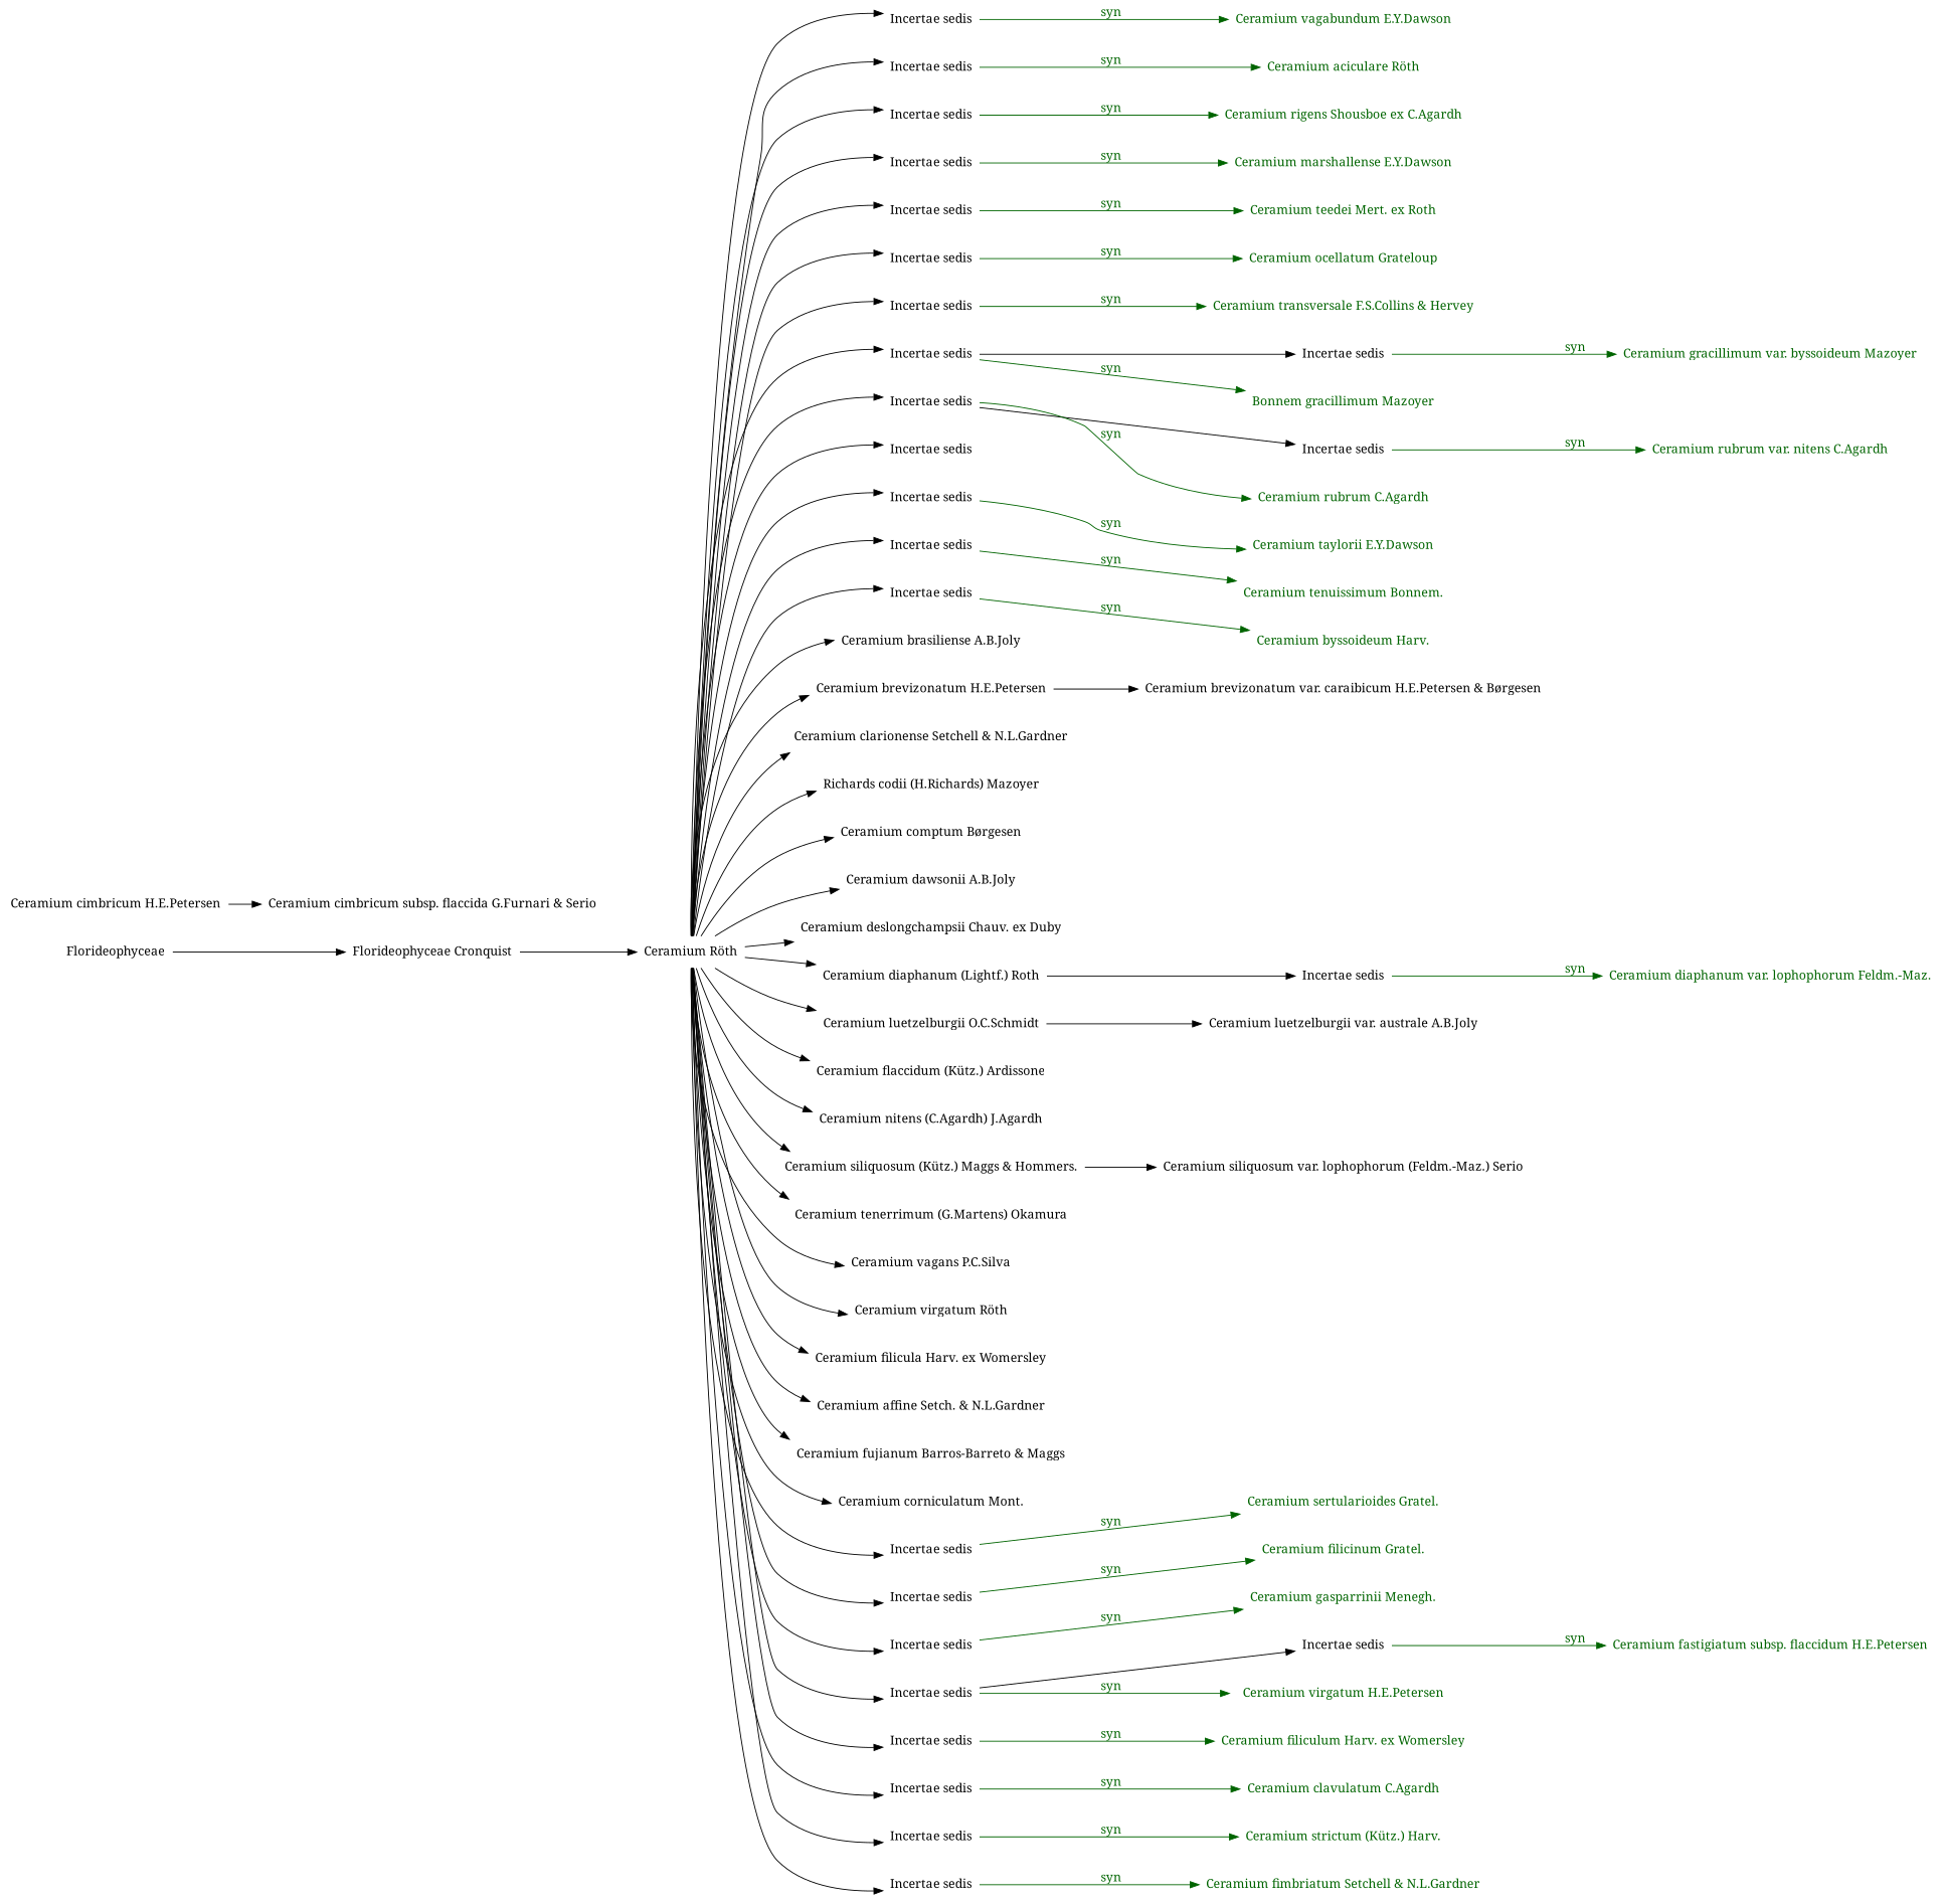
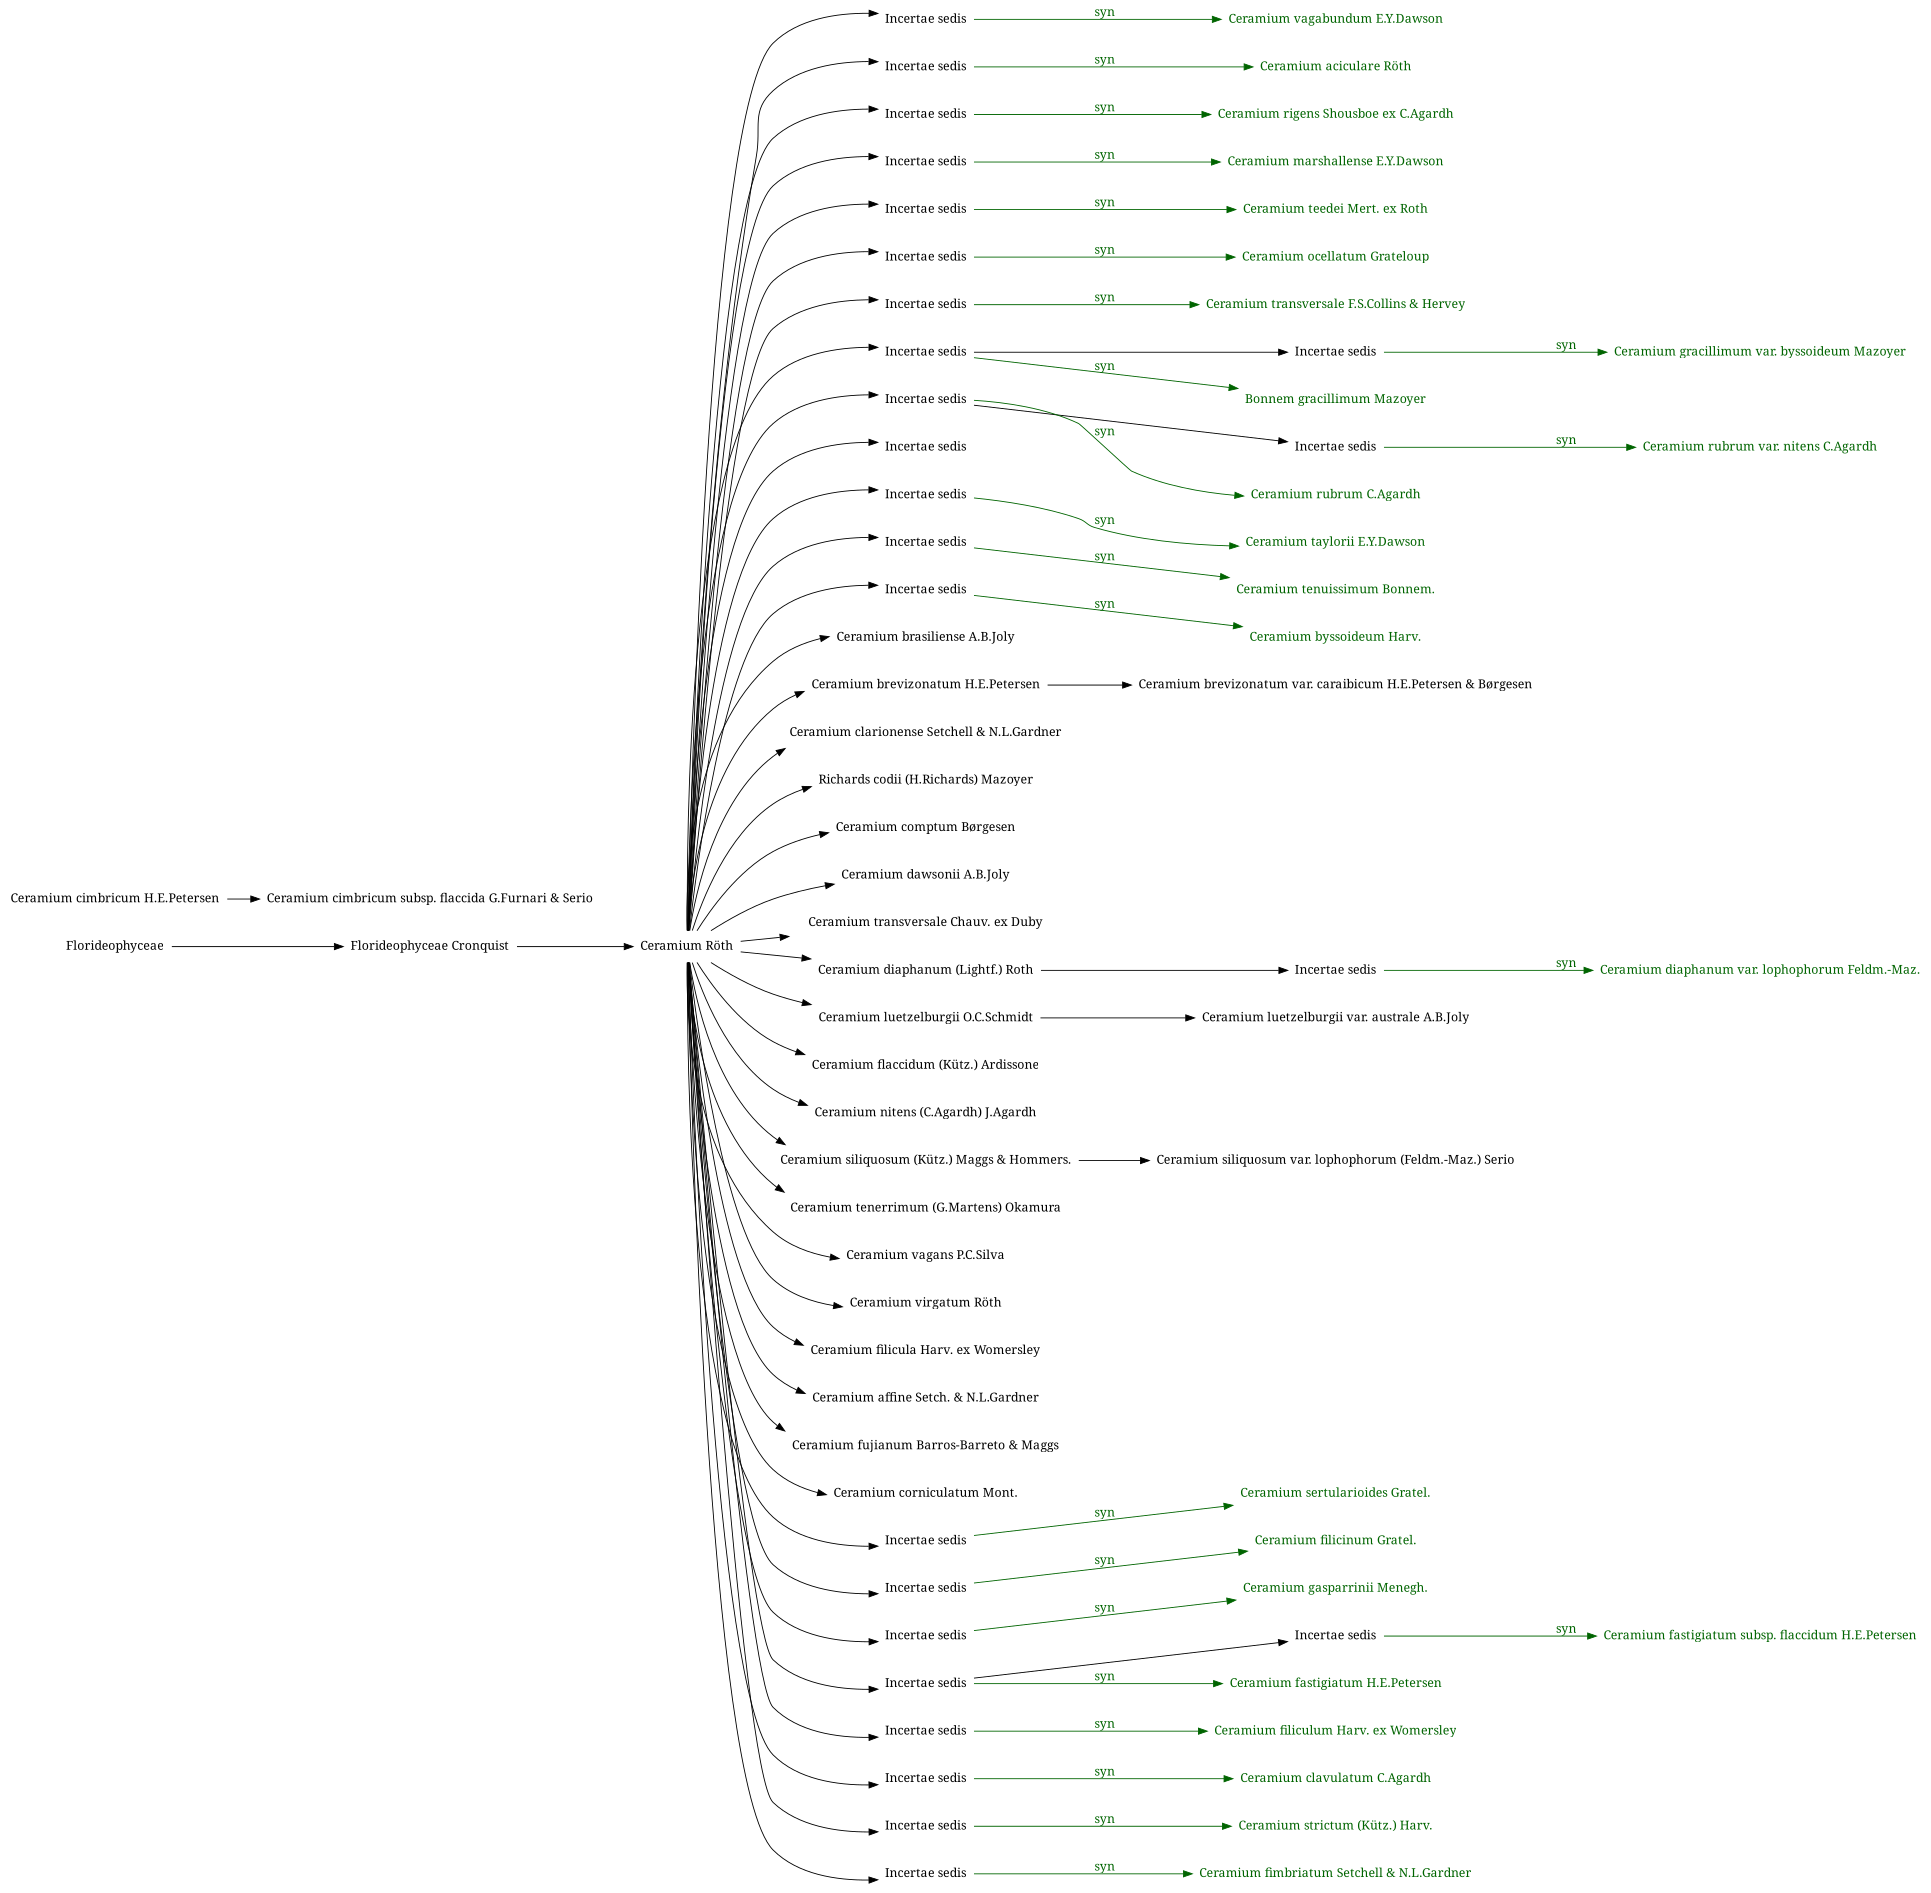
  digraph {
    fontname="Noto Serif"
    rankdir=LR
    node [fontname="Noto Serif" shape=plaintext]
    edge [fontname="Noto Serif"]
    n1 [label=Florideophyceae]
    n2 [label="Florideophyceae Cronquist"]
    n3 [label="Ceramium Röth"]
    n4 [label="Incertae sedis"]
    n5 [label="Incertae sedis"]
    n6 [label="Incertae sedis"]
    n7 [label="Incertae sedis"]
    n8 [label="Incertae sedis"]
    n9 [label="Incertae sedis"]
    n10 [label="Incertae sedis"]
    n11 [label="Incertae sedis"]
    n12 [label="Incertae sedis"]
    n13 [label="Incertae sedis"]
    n14 [label="Incertae sedis"]
    n15 [label="Incertae sedis"]
    n16 [label="Incertae sedis"]
    n17 [label="Ceramium brasiliense A.B.Joly"]
    n18 [label="Ceramium brevizonatum H.E.Petersen"]
    n19 [label="Ceramium clarionense Setchell & N.L.Gardner"]
    n20 [label="Richards codii (H.Richards) Mazoyer"]
    n21 [label="Ceramium comptum Børgesen"]
    n22 [label="Ceramium dawsonii A.B.Joly"]
-   n23 [label="Ceramium deslongchampsii Chauv. ex Duby"]
+   n23 [label="Ceramium transversale Chauv. ex Duby"]
    n24 [label="Ceramium diaphanum (Lightf.) Roth"]
    n25 [label="Ceramium luetzelburgii O.C.Schmidt"]
    n26 [label="Ceramium flaccidum (Kütz.) Ardissone"]
    n27 [label="Ceramium nitens (C.Agardh) J.Agardh"]
    n28 [label="Ceramium siliquosum (Kütz.) Maggs & Hommers."]
    n29 [label="Ceramium tenerrimum (G.Martens) Okamura"]
    n30 [label="Ceramium vagans P.C.Silva"]
    n31 [label="Ceramium virgatum Röth"]
    n32 [label="Ceramium filicula Harv. ex Womersley"]
    n33 [label="Ceramium affine Setch. & N.L.Gardner"]
    n34 [label="Ceramium fujianum Barros-Barreto & Maggs"]
    n35 [label="Ceramium corniculatum Mont."]
    n36 [label="Incertae sedis"]
    n37 [label="Incertae sedis"]
    n38 [label="Incertae sedis"]
    n39 [label="Incertae sedis"]
    n40 [label="Incertae sedis"]
    n41 [label="Incertae sedis"]
    n42 [label="Incertae sedis"]
    n43 [label="Incertae sedis"]
    n44 [fontcolor=darkgreen label="Ceramium vagabundum E.Y.Dawson"]
    n45 [fontcolor=darkgreen label="Ceramium aciculare Röth"]
    n46 [fontcolor=darkgreen label="Ceramium rigens Shousboe ex C.Agardh"]
    n47 [fontcolor=darkgreen label="Ceramium marshallense E.Y.Dawson"]
    n48 [fontcolor=darkgreen label="Ceramium teedei Mert. ex Roth"]
    n49 [fontcolor=darkgreen label="Ceramium ocellatum Grateloup"]
    n50 [fontcolor=darkgreen label="Ceramium transversale F.S.Collins & Hervey"]
    n51 [label="Incertae sedis"]
    n52 [fontcolor=darkgreen label="Bonnem gracillimum Mazoyer"]
    n53 [label="Incertae sedis"]
    n54 [fontcolor=darkgreen label="Ceramium rubrum C.Agardh"]
    n55 [fontcolor=darkgreen label="Ceramium taylorii E.Y.Dawson"]
    n56 [fontcolor=darkgreen label="Ceramium tenuissimum Bonnem."]
    n57 [fontcolor=darkgreen label="Ceramium byssoideum Harv."]
    n58 [label="Ceramium brevizonatum var. caraibicum H.E.Petersen & Børgesen"]
    n59 [label="Incertae sedis"]
    n60 [label="Ceramium luetzelburgii var. australe A.B.Joly"]
    n61 [label="Ceramium siliquosum var. lophophorum (Feldm.-Maz.) Serio"]
    n62 [label="Ceramium cimbricum H.E.Petersen"]
    n63 [label="Ceramium cimbricum subsp. flaccida G.Furnari & Serio"]
    n64 [fontcolor=darkgreen label="Ceramium sertularioides Gratel."]
    n65 [fontcolor=darkgreen label="Ceramium filicinum Gratel."]
    n66 [fontcolor=darkgreen label="Ceramium gasparrinii Menegh."]
    n67 [label="Incertae sedis"]
-   n68 [fontcolor=darkgreen label="Ceramium virgatum H.E.Petersen"]
+   n68 [fontcolor=darkgreen label="Ceramium fastigiatum H.E.Petersen"]
    n69 [fontcolor=darkgreen label="Ceramium filiculum Harv. ex Womersley"]
    n70 [fontcolor=darkgreen label="Ceramium clavulatum C.Agardh"]
    n71 [fontcolor=darkgreen label="Ceramium strictum (Kütz.) Harv."]
    n72 [fontcolor=darkgreen label="Ceramium fimbriatum Setchell & N.L.Gardner"]
    n73 [fontcolor=darkgreen label="Ceramium gracillimum var. byssoideum Mazoyer"]
    n74 [fontcolor=darkgreen label="Ceramium rubrum var. nitens C.Agardh"]
    n75 [fontcolor=darkgreen label="Ceramium diaphanum var. lophophorum Feldm.-Maz."]
    n76 [fontcolor=darkgreen label="Ceramium fastigiatum subsp. flaccidum H.E.Petersen"]
    n1 -> n2
    n2 -> n3
    n3 -> n4
    n3 -> n5
    n3 -> n6
    n3 -> n7
    n3 -> n8
    n3 -> n9
    n3 -> n10
    n3 -> n11
    n3 -> n12
    n3 -> n13
    n3 -> n14
    n3 -> n15
    n3 -> n16
    n3 -> n17
    n3 -> n18
    n3 -> n19
    n3 -> n20
    n3 -> n21
    n3 -> n22
    n3 -> n23
    n3 -> n24
    n3 -> n25
    n3 -> n26
    n3 -> n27
    n3 -> n28
    n3 -> n29
    n3 -> n30
    n3 -> n31
    n3 -> n32
    n3 -> n33
    n3 -> n34
    n3 -> n35
    n3 -> n36
    n3 -> n37
    n3 -> n38
    n3 -> n39
    n3 -> n40
    n3 -> n41
    n3 -> n42
    n3 -> n43
    n4 -> n44 [color=darkgreen fontcolor=darkgreen label=syn]
    n5 -> n45 [color=darkgreen fontcolor=darkgreen label=syn]
    n6 -> n46 [color=darkgreen fontcolor=darkgreen label=syn]
    n7 -> n47 [color=darkgreen fontcolor=darkgreen label=syn]
    n8 -> n48 [color=darkgreen fontcolor=darkgreen label=syn]
    n9 -> n49 [color=darkgreen fontcolor=darkgreen label=syn]
    n10 -> n50 [color=darkgreen fontcolor=darkgreen label=syn]
    n11 -> n51
    n11 -> n52 [color=darkgreen fontcolor=darkgreen label=syn]
    n12 -> n53
    n12 -> n54 [color=darkgreen fontcolor=darkgreen label=syn]
    n14 -> n55 [color=darkgreen fontcolor=darkgreen label=syn]
    n15 -> n56 [color=darkgreen fontcolor=darkgreen label=syn]
    n16 -> n57 [color=darkgreen fontcolor=darkgreen label=syn]
    n18 -> n58
    n24 -> n59
    n25 -> n60
    n28 -> n61
    n36 -> n64 [color=darkgreen fontcolor=darkgreen label=syn]
    n37 -> n65 [color=darkgreen fontcolor=darkgreen label=syn]
    n38 -> n66 [color=darkgreen fontcolor=darkgreen label=syn]
    n39 -> n67
    n39 -> n68 [color=darkgreen fontcolor=darkgreen label=syn]
    n40 -> n69 [color=darkgreen fontcolor=darkgreen label=syn]
    n41 -> n70 [color=darkgreen fontcolor=darkgreen label=syn]
    n42 -> n71 [color=darkgreen fontcolor=darkgreen label=syn]
    n43 -> n72 [color=darkgreen fontcolor=darkgreen label=syn]
    n51 -> n73 [color=darkgreen fontcolor=darkgreen label=syn]
    n53 -> n74 [color=darkgreen fontcolor=darkgreen label=syn]
    n59 -> n75 [color=darkgreen fontcolor=darkgreen label=syn]
    n62 -> n63
    n67 -> n76 [color=darkgreen fontcolor=darkgreen label=syn]
  }
